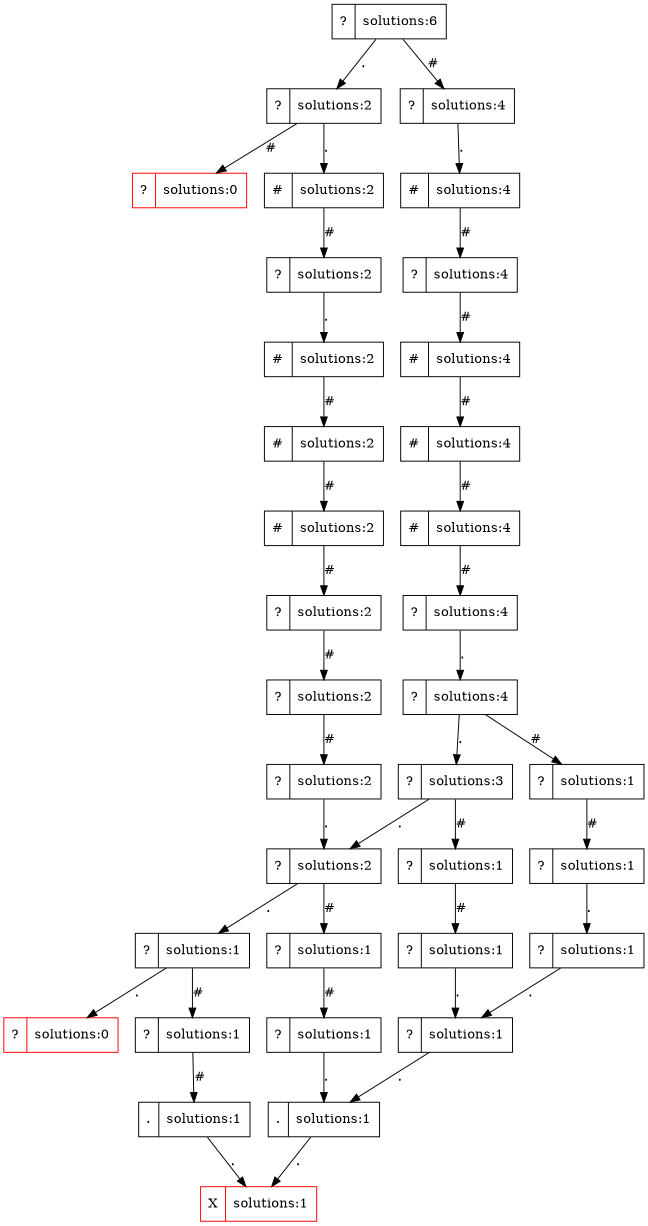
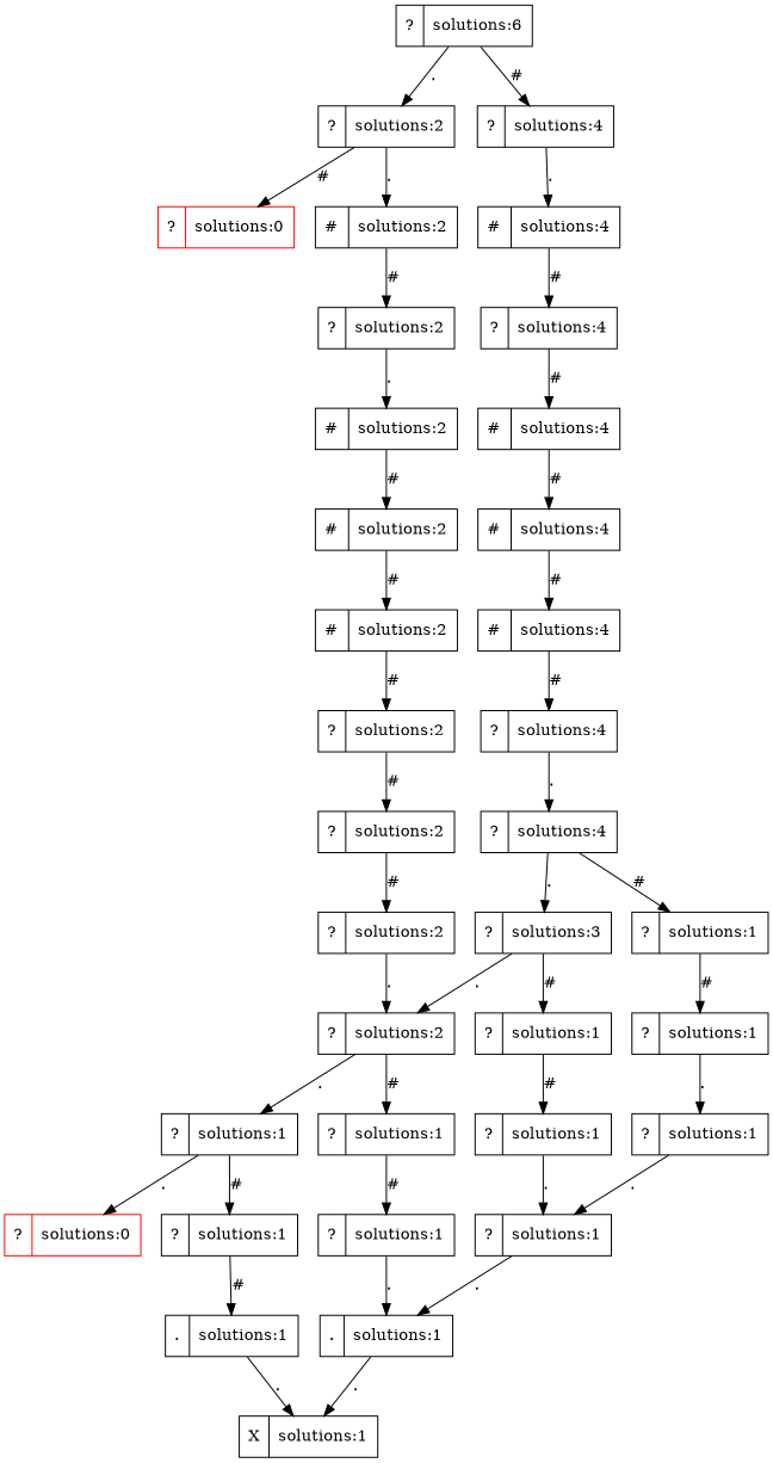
  strict digraph {
    rankdir=TB
    node [shape=record]
    n1 [label="?|solutions:6"]
    n2 [label="?|solutions:4"]
    n3 [label="?|solutions:2"]
    n4 [label="#|solutions:4"]
    n5 [color=red label="?|solutions:0"]
    n6 [label="#|solutions:2"]
    n7 [label="?|solutions:2"]
    n8 [label="?|solutions:4"]
    n9 [label="#|solutions:2"]
    n10 [label="#|solutions:4"]
    n11 [label="#|solutions:2"]
    n12 [label="#|solutions:4"]
    n13 [label="#|solutions:2"]
    n14 [label="#|solutions:4"]
    n15 [label="?|solutions:2"]
    n16 [label="?|solutions:4"]
    n17 [label="?|solutions:2"]
    n18 [label="?|solutions:4"]
    n19 [label="?|solutions:2"]
    n20 [label="?|solutions:1"]
    n21 [label="?|solutions:3"]
    n22 [label="?|solutions:2"]
    n23 [label="?|solutions:1"]
    n24 [label="?|solutions:1"]
    n25 [label="?|solutions:1"]
    n26 [label="?|solutions:1"]
    n27 [label="?|solutions:1"]
    n28 [label="?|solutions:1"]
    n29 [label="?|solutions:1"]
    n30 [label="?|solutions:1"]
    n31 [color=red label="?|solutions:0"]
    n32 [label="?|solutions:1"]
    n33 [label=".|solutions:1"]
    n34 [label=".|solutions:1"]
-   n35 [label="X|solutions:1" color=red]
+   n35 [label="X|solutions:1"]
    n1 -> n2 [label="#"]
    n1 -> n3 [label="."]
    n2 -> n4 [label="."]
    n3 -> n5 [label="#"]
    n3 -> n6 [label="."]
    n4 -> n8 [label="#"]
    n6 -> n7 [label="#"]
    n7 -> n9 [label="."]
    n8 -> n10 [label="#"]
    n9 -> n11 [label="#"]
    n10 -> n12 [label="#"]
    n11 -> n13 [label="#"]
    n12 -> n14 [label="#"]
    n13 -> n15 [label="#"]
    n14 -> n16 [label="#"]
    n15 -> n17 [label="#"]
    n16 -> n18 [label="."]
    n17 -> n19 [label="#"]
    n18 -> n20 [label="#"]
    n18 -> n21 [label="."]
    n19 -> n22 [label="."]
    n20 -> n23 [label="#"]
    n21 -> n22 [label="."]
    n21 -> n24 [label="#"]
    n22 -> n25 [label="#"]
    n22 -> n26 [label="."]
    n23 -> n28 [label="."]
    n24 -> n27 [label="#"]
    n25 -> n29 [label="#"]
    n26 -> n30 [label="#"]
    n26 -> n31 [label="."]
    n27 -> n32 [label="."]
    n28 -> n32 [label="."]
    n29 -> n34 [label="."]
    n30 -> n33 [label="#"]
    n32 -> n34 [label="."]
    n33 -> n35 [label="."]
    n34 -> n35 [label="."]
  }
